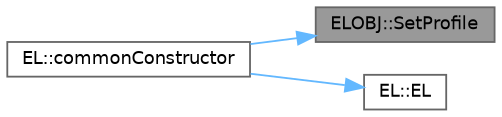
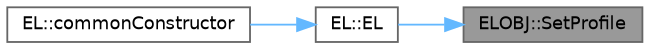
  digraph {
    rankdir=RL
    node [color=grey40 fillcolor=white fontname=Helvetica fontsize=10 shape=box style=filled]
    edge [color=steelblue1 dir=back fontname=Helvetica fontsize=10 labelfontname=Helvetica labelfontsize=10 style=solid]
    n1 [color=gray40 fillcolor=grey60 fontcolor=black height=0.2 label="ELOBJ::SetProfile" width=0.4]
    n2 [height=0.2 label="EL::commonConstructor" width=0.4]
    n3 [height=0.2 label="EL::EL" width=0.4]
-   n1 -> n2
+   n1 -> n3
    n3 -> n2
  }
